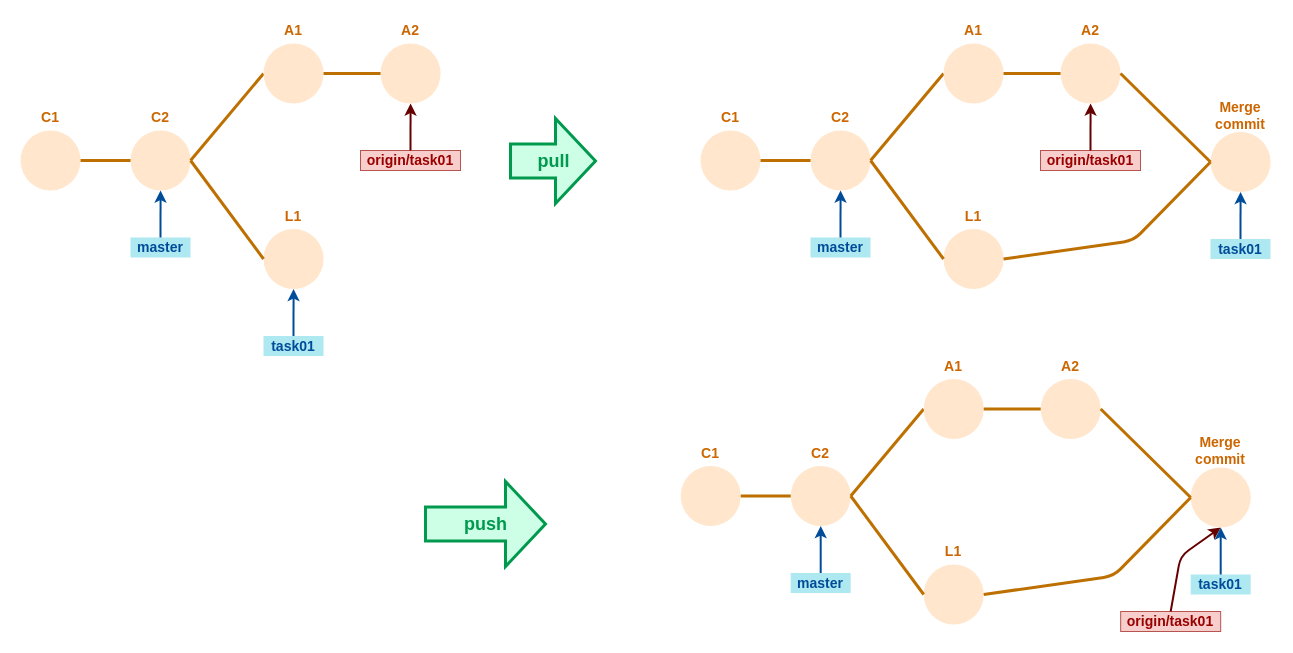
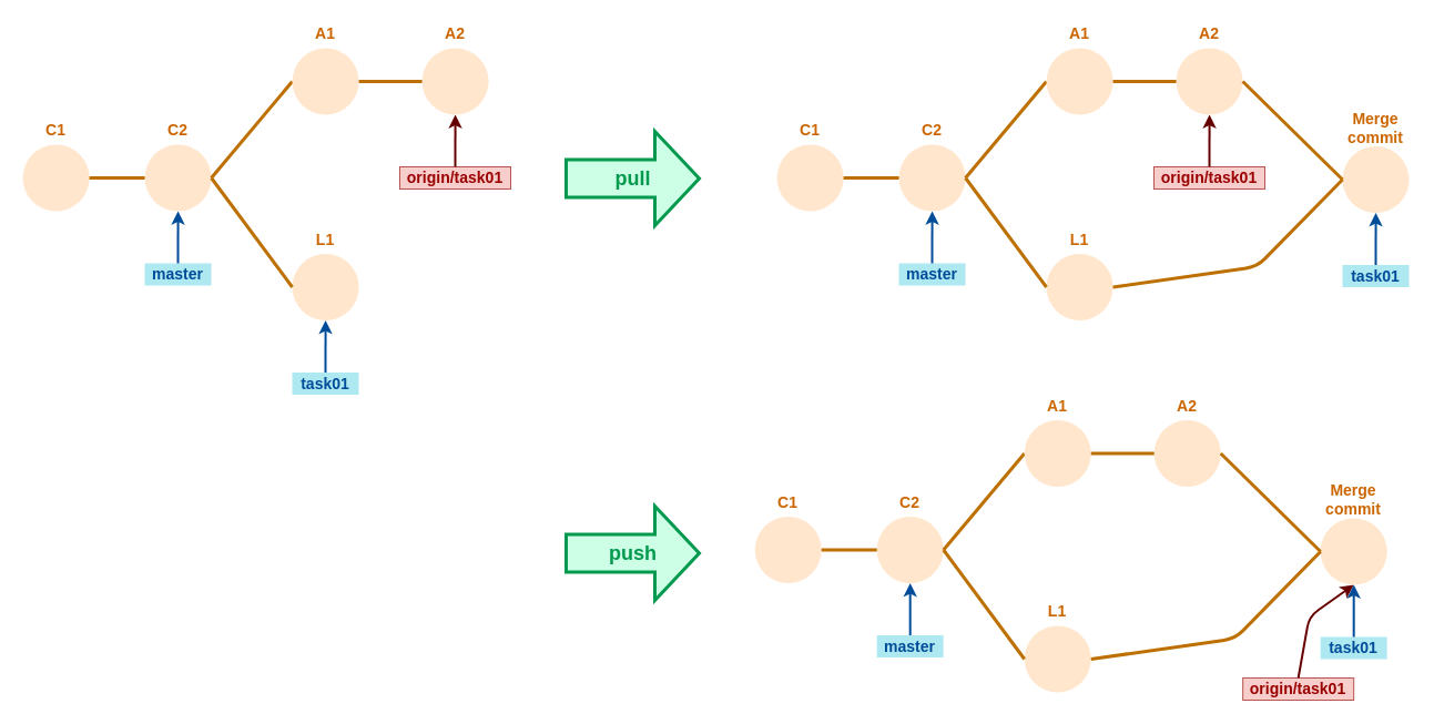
  <mxCell id="0" />
  <mxCell id="1" parent="0" />
  <mxCell id="2" value="" style="ellipse;whiteSpace=wrap;html=1;aspect=fixed;fillColor=#FFE6CC;strokeColor=none;" parent="1" vertex="1"><mxGeometry x="20.059" y="130" width="60" height="60" as="geometry" /></mxCell>
  <mxCell id="3" value="" style="ellipse;whiteSpace=wrap;html=1;aspect=fixed;fillColor=#FFE6CC;strokeColor=none;" parent="1" vertex="1"><mxGeometry x="130.059" y="130" width="60" height="60" as="geometry" /></mxCell>
  <mxCell id="4" value="" style="endArrow=none;html=1;entryX=1;entryY=0.5;entryDx=0;entryDy=0;exitX=0;exitY=0.5;exitDx=0;exitDy=0;endFill=0;fillColor=#f0a30a;strokeColor=#BD7000;strokeWidth=3;" parent="1" source="3" target="2" edge="1"><mxGeometry width="50" height="50" relative="1" as="geometry"><mxPoint x="20.059" y="280" as="sourcePoint" /><mxPoint x="70.059" y="230" as="targetPoint" /></mxGeometry></mxCell>
  <mxCell id="5" value="C1" style="text;html=1;strokeColor=none;fillColor=none;align=center;verticalAlign=middle;whiteSpace=wrap;rounded=0;fontStyle=1;fontSize=14;fontColor=#CC6600;" parent="1" vertex="1"><mxGeometry x="30.059" y="107" width="40" height="20" as="geometry" /></mxCell>
  <mxCell id="6" value="C2" style="text;html=1;strokeColor=none;fillColor=none;align=center;verticalAlign=middle;whiteSpace=wrap;rounded=0;fontStyle=1;fontSize=14;fontColor=#CC6600;" parent="1" vertex="1"><mxGeometry x="140.059" y="107" width="40" height="20" as="geometry" /></mxCell>
  <mxCell id="7" value="" style="endArrow=none;html=1;entryX=1;entryY=0.5;entryDx=0;entryDy=0;exitX=0.5;exitY=1;exitDx=0;exitDy=0;endFill=0;fillColor=#f0a30a;strokeColor=#BD7000;strokeWidth=3;" parent="1" source="11" edge="1"><mxGeometry width="50" height="50" relative="1" as="geometry"><mxPoint x="267.059" y="160" as="sourcePoint" /><mxPoint x="190.059" y="160" as="targetPoint" /></mxGeometry></mxCell>
  <mxCell id="8" value="master" style="text;html=1;strokeColor=none;fillColor=#AEE9F2;align=center;verticalAlign=middle;whiteSpace=wrap;rounded=0;fontStyle=1;fontSize=14;fontColor=#004C99;" parent="1" vertex="1"><mxGeometry x="130" y="237" width="60" height="20" as="geometry" /></mxCell>
  <mxCell id="9" value="" style="endArrow=classic;html=1;strokeColor=#004C99;fillColor=#FFB366;fontColor=#07733D;exitX=0.5;exitY=0;exitDx=0;exitDy=0;strokeWidth=2;entryX=0.5;entryY=1;entryDx=0;entryDy=0;" parent="1" source="8" target="3" edge="1"><mxGeometry width="50" height="50" relative="1" as="geometry"><mxPoint x="307" y="70" as="sourcePoint" /><mxPoint x="333" y="210" as="targetPoint" /></mxGeometry></mxCell>
  <mxCell id="10" value="origin/task01" style="text;html=1;strokeColor=#b85450;fillColor=#f8cecc;align=center;verticalAlign=middle;whiteSpace=wrap;rounded=0;fontStyle=1;fontSize=14;labelBorderColor=none;fontColor=#990000;" parent="1" vertex="1"><mxGeometry x="360" y="150" width="100" height="20" as="geometry" /></mxCell>
  <mxCell id="11" value="" style="ellipse;whiteSpace=wrap;html=1;aspect=fixed;fillColor=#FFE6CC;strokeColor=none;direction=south;" parent="1" vertex="1"><mxGeometry x="263.059" y="43" width="60" height="60" as="geometry" /></mxCell>
  <mxCell id="12" value="A1" style="text;html=1;strokeColor=none;fillColor=none;align=center;verticalAlign=middle;whiteSpace=wrap;rounded=0;fontStyle=1;fontSize=14;fontColor=#CC6600;" parent="1" vertex="1"><mxGeometry x="273.059" y="20" width="40" height="20" as="geometry" /></mxCell>
  <mxCell id="13" value="" style="endArrow=classic;html=1;strokeColor=#660000;fillColor=#FFB366;fontColor=#07733D;exitX=0.5;exitY=0;exitDx=0;exitDy=0;strokeWidth=2;entryX=0.5;entryY=1;entryDx=0;entryDy=0;" parent="1" source="10" target="14" edge="1"><mxGeometry width="50" height="50" relative="1" as="geometry"><mxPoint x="420" y="23" as="sourcePoint" /><mxPoint x="410.059" y="103" as="targetPoint" /></mxGeometry></mxCell>
  <mxCell id="14" value="" style="ellipse;whiteSpace=wrap;html=1;aspect=fixed;fillColor=#FFE6CC;strokeColor=none;" parent="1" vertex="1"><mxGeometry x="380.059" y="43" width="60" height="60" as="geometry" /></mxCell>
  <mxCell id="15" value="" style="endArrow=none;html=1;entryX=1;entryY=0.5;entryDx=0;entryDy=0;exitX=0;exitY=0.5;exitDx=0;exitDy=0;endFill=0;fillColor=#f0a30a;strokeColor=#BD7000;strokeWidth=3;" parent="1" source="14" edge="1"><mxGeometry width="50" height="50" relative="1" as="geometry"><mxPoint x="263.059" y="193" as="sourcePoint" /><mxPoint x="323.059" y="73" as="targetPoint" /></mxGeometry></mxCell>
  <mxCell id="16" value="A2" style="text;html=1;strokeColor=none;fillColor=none;align=center;verticalAlign=middle;whiteSpace=wrap;rounded=0;fontStyle=1;fontSize=14;fontColor=#CC6600;" parent="1" vertex="1"><mxGeometry x="390.059" y="20" width="40" height="20" as="geometry" /></mxCell>
  <mxCell id="17" value="" style="ellipse;whiteSpace=wrap;html=1;aspect=fixed;fillColor=#FFE6CC;strokeColor=none;direction=south;" vertex="1" parent="1"><mxGeometry x="263.059" y="228.5" width="60" height="60" as="geometry" /></mxCell>
  <mxCell id="18" value="L1" style="text;html=1;strokeColor=none;fillColor=none;align=center;verticalAlign=middle;whiteSpace=wrap;rounded=0;fontStyle=1;fontSize=14;fontColor=#CC6600;" vertex="1" parent="1"><mxGeometry x="273.059" y="205.5" width="40" height="20" as="geometry" /></mxCell>
  <mxCell id="19" value="" style="endArrow=none;html=1;entryX=1;entryY=0.5;entryDx=0;entryDy=0;exitX=0.5;exitY=1;exitDx=0;exitDy=0;endFill=0;fillColor=#f0a30a;strokeColor=#BD7000;strokeWidth=3;" edge="1" parent="1" source="17" target="3"><mxGeometry width="50" height="50" relative="1" as="geometry"><mxPoint x="273.059" y="105" as="sourcePoint" /><mxPoint x="200.059" y="170" as="targetPoint" /></mxGeometry></mxCell>
  <mxCell id="20" value="task01" style="text;html=1;strokeColor=none;fillColor=#AEE9F2;align=center;verticalAlign=middle;whiteSpace=wrap;rounded=0;fontStyle=1;fontSize=14;fontColor=#004C99;" vertex="1" parent="1"><mxGeometry x="263" y="335.5" width="60" height="20" as="geometry" /></mxCell>
  <mxCell id="21" value="" style="endArrow=classic;html=1;strokeColor=#004C99;fillColor=#FFB366;fontColor=#07733D;exitX=0.5;exitY=0;exitDx=0;exitDy=0;strokeWidth=2;entryX=0.5;entryY=1;entryDx=0;entryDy=0;" edge="1" parent="1" source="20"><mxGeometry width="50" height="50" relative="1" as="geometry"><mxPoint x="440" y="168.5" as="sourcePoint" /><mxPoint x="293.059" y="288.5" as="targetPoint" /></mxGeometry></mxCell>
- <mxCell id="22" value="&lt;font style=&quot;font-size: 18px&quot; color=&quot;#00994d&quot;&gt;&lt;b&gt;pull&lt;/b&gt;&lt;/font&gt;" style="html=1;shadow=0;dashed=0;align=center;verticalAlign=middle;shape=mxgraph.arrows2.arrow;dy=0.6;dx=40;notch=0;fontColor=#990000;strokeWidth=3;strokeColor=#00994D;fillColor=#CCFFE6;" vertex="1" parent="1"><mxGeometry x="510" y="118" width="85" height="85" as="geometry" /></mxCell>
+ <mxCell id="22" value="&lt;font style=&quot;font-size: 18px&quot; color=&quot;#00994d&quot;&gt;&lt;b&gt;pull&lt;/b&gt;&lt;/font&gt;" style="html=1;shadow=0;dashed=0;align=center;verticalAlign=middle;shape=mxgraph.arrows2.arrow;dy=0.6;dx=40;notch=0;fontColor=#990000;strokeWidth=3;strokeColor=#00994D;fillColor=#CCFFE6;" vertex="1" parent="1"><mxGeometry x="510" y="118" width="120" height="85" as="geometry" /></mxCell>
  <mxCell id="23" value="" style="ellipse;whiteSpace=wrap;html=1;aspect=fixed;fillColor=#FFE6CC;strokeColor=none;" vertex="1" parent="1"><mxGeometry x="700.059" y="130" width="60" height="60" as="geometry" /></mxCell>
  <mxCell id="24" value="" style="ellipse;whiteSpace=wrap;html=1;aspect=fixed;fillColor=#FFE6CC;strokeColor=none;" vertex="1" parent="1"><mxGeometry x="810.059" y="130" width="60" height="60" as="geometry" /></mxCell>
  <mxCell id="25" value="" style="endArrow=none;html=1;entryX=1;entryY=0.5;entryDx=0;entryDy=0;exitX=0;exitY=0.5;exitDx=0;exitDy=0;endFill=0;fillColor=#f0a30a;strokeColor=#BD7000;strokeWidth=3;" edge="1" parent="1" source="24" target="23"><mxGeometry width="50" height="50" relative="1" as="geometry"><mxPoint x="700.059" y="280" as="sourcePoint" /><mxPoint x="750.059" y="230" as="targetPoint" /></mxGeometry></mxCell>
  <mxCell id="26" value="C1" style="text;html=1;strokeColor=none;fillColor=none;align=center;verticalAlign=middle;whiteSpace=wrap;rounded=0;fontStyle=1;fontSize=14;fontColor=#CC6600;" vertex="1" parent="1"><mxGeometry x="710.059" y="107" width="40" height="20" as="geometry" /></mxCell>
  <mxCell id="27" value="C2" style="text;html=1;strokeColor=none;fillColor=none;align=center;verticalAlign=middle;whiteSpace=wrap;rounded=0;fontStyle=1;fontSize=14;fontColor=#CC6600;" vertex="1" parent="1"><mxGeometry x="820.059" y="107" width="40" height="20" as="geometry" /></mxCell>
  <mxCell id="28" value="" style="endArrow=none;html=1;entryX=1;entryY=0.5;entryDx=0;entryDy=0;exitX=0.5;exitY=1;exitDx=0;exitDy=0;endFill=0;fillColor=#f0a30a;strokeColor=#BD7000;strokeWidth=3;" edge="1" parent="1" source="32"><mxGeometry width="50" height="50" relative="1" as="geometry"><mxPoint x="947.059" y="160" as="sourcePoint" /><mxPoint x="870.059" y="160" as="targetPoint" /></mxGeometry></mxCell>
  <mxCell id="29" value="master" style="text;html=1;strokeColor=none;fillColor=#AEE9F2;align=center;verticalAlign=middle;whiteSpace=wrap;rounded=0;fontStyle=1;fontSize=14;fontColor=#004C99;" vertex="1" parent="1"><mxGeometry x="810" y="237" width="60" height="20" as="geometry" /></mxCell>
  <mxCell id="30" value="" style="endArrow=classic;html=1;strokeColor=#004C99;fillColor=#FFB366;fontColor=#07733D;exitX=0.5;exitY=0;exitDx=0;exitDy=0;strokeWidth=2;entryX=0.5;entryY=1;entryDx=0;entryDy=0;" edge="1" parent="1" source="29" target="24"><mxGeometry width="50" height="50" relative="1" as="geometry"><mxPoint x="987" y="70" as="sourcePoint" /><mxPoint x="1013" y="210" as="targetPoint" /></mxGeometry></mxCell>
  <mxCell id="31" value="origin/task01" style="text;html=1;strokeColor=#b85450;fillColor=#f8cecc;align=center;verticalAlign=middle;whiteSpace=wrap;rounded=0;fontStyle=1;fontSize=14;labelBorderColor=none;fontColor=#990000;" vertex="1" parent="1"><mxGeometry x="1040" y="150" width="100" height="20" as="geometry" /></mxCell>
  <mxCell id="32" value="" style="ellipse;whiteSpace=wrap;html=1;aspect=fixed;fillColor=#FFE6CC;strokeColor=none;direction=south;" vertex="1" parent="1"><mxGeometry x="943.059" y="43" width="60" height="60" as="geometry" /></mxCell>
  <mxCell id="33" value="A1" style="text;html=1;strokeColor=none;fillColor=none;align=center;verticalAlign=middle;whiteSpace=wrap;rounded=0;fontStyle=1;fontSize=14;fontColor=#CC6600;" vertex="1" parent="1"><mxGeometry x="953.059" y="20" width="40" height="20" as="geometry" /></mxCell>
  <mxCell id="34" value="" style="endArrow=classic;html=1;strokeColor=#660000;fillColor=#FFB366;fontColor=#07733D;exitX=0.5;exitY=0;exitDx=0;exitDy=0;strokeWidth=2;entryX=0.5;entryY=1;entryDx=0;entryDy=0;" edge="1" parent="1" source="31" target="35"><mxGeometry width="50" height="50" relative="1" as="geometry"><mxPoint x="1100" y="23" as="sourcePoint" /><mxPoint x="1090.059" y="103" as="targetPoint" /></mxGeometry></mxCell>
  <mxCell id="35" value="" style="ellipse;whiteSpace=wrap;html=1;aspect=fixed;fillColor=#FFE6CC;strokeColor=none;" vertex="1" parent="1"><mxGeometry x="1060.059" y="43" width="60" height="60" as="geometry" /></mxCell>
  <mxCell id="36" value="" style="endArrow=none;html=1;entryX=1;entryY=0.5;entryDx=0;entryDy=0;exitX=0;exitY=0.5;exitDx=0;exitDy=0;endFill=0;fillColor=#f0a30a;strokeColor=#BD7000;strokeWidth=3;" edge="1" parent="1" source="35"><mxGeometry width="50" height="50" relative="1" as="geometry"><mxPoint x="943.059" y="193" as="sourcePoint" /><mxPoint x="1003.059" y="73" as="targetPoint" /></mxGeometry></mxCell>
  <mxCell id="37" value="A2" style="text;html=1;strokeColor=none;fillColor=none;align=center;verticalAlign=middle;whiteSpace=wrap;rounded=0;fontStyle=1;fontSize=14;fontColor=#CC6600;" vertex="1" parent="1"><mxGeometry x="1070.059" y="20" width="40" height="20" as="geometry" /></mxCell>
  <mxCell id="38" value="" style="ellipse;whiteSpace=wrap;html=1;aspect=fixed;fillColor=#FFE6CC;strokeColor=none;direction=south;" vertex="1" parent="1"><mxGeometry x="943.059" y="228.5" width="60" height="60" as="geometry" /></mxCell>
  <mxCell id="39" value="L1" style="text;html=1;strokeColor=none;fillColor=none;align=center;verticalAlign=middle;whiteSpace=wrap;rounded=0;fontStyle=1;fontSize=14;fontColor=#CC6600;" vertex="1" parent="1"><mxGeometry x="953.059" y="205.5" width="40" height="20" as="geometry" /></mxCell>
  <mxCell id="40" value="" style="endArrow=none;html=1;entryX=1;entryY=0.5;entryDx=0;entryDy=0;exitX=0.5;exitY=1;exitDx=0;exitDy=0;endFill=0;fillColor=#f0a30a;strokeColor=#BD7000;strokeWidth=3;" edge="1" parent="1" source="38" target="24"><mxGeometry width="50" height="50" relative="1" as="geometry"><mxPoint x="953.059" y="105" as="sourcePoint" /><mxPoint x="880.059" y="170" as="targetPoint" /></mxGeometry></mxCell>
  <mxCell id="41" value="task01" style="text;html=1;strokeColor=none;fillColor=#AEE9F2;align=center;verticalAlign=middle;whiteSpace=wrap;rounded=0;fontStyle=1;fontSize=14;fontColor=#004C99;" vertex="1" parent="1"><mxGeometry x="1210" y="238.5" width="60" height="20" as="geometry" /></mxCell>
  <mxCell id="42" value="" style="endArrow=classic;html=1;strokeColor=#004C99;fillColor=#FFB366;fontColor=#07733D;exitX=0.5;exitY=0;exitDx=0;exitDy=0;strokeWidth=2;entryX=0.5;entryY=1;entryDx=0;entryDy=0;" edge="1" parent="1" source="41" target="43"><mxGeometry width="50" height="50" relative="1" as="geometry"><mxPoint x="1387" y="71.5" as="sourcePoint" /><mxPoint x="1290" y="220" as="targetPoint" /></mxGeometry></mxCell>
  <mxCell id="43" value="" style="ellipse;whiteSpace=wrap;html=1;aspect=fixed;fillColor=#FFE6CC;strokeColor=none;" vertex="1" parent="1"><mxGeometry x="1210.059" y="131.5" width="60" height="60" as="geometry" /></mxCell>
  <mxCell id="44" value="Merge&lt;br&gt;commit" style="text;html=1;strokeColor=none;fillColor=none;align=center;verticalAlign=middle;whiteSpace=wrap;rounded=0;fontStyle=1;fontSize=14;fontColor=#CC6600;" vertex="1" parent="1"><mxGeometry x="1220" y="100" width="40" height="29" as="geometry" /></mxCell>
  <mxCell id="45" value="" style="endArrow=none;html=1;entryX=1;entryY=0.5;entryDx=0;entryDy=0;endFill=0;fillColor=#f0a30a;strokeColor=#BD7000;strokeWidth=3;exitX=0;exitY=0.5;exitDx=0;exitDy=0;" edge="1" parent="1" source="43" target="35"><mxGeometry width="50" height="50" relative="1" as="geometry"><mxPoint x="1070.059" y="83" as="sourcePoint" /><mxPoint x="993.059" y="83" as="targetPoint" /></mxGeometry></mxCell>
  <mxCell id="46" value="" style="endArrow=none;html=1;entryX=0.5;entryY=0;entryDx=0;entryDy=0;exitX=0;exitY=0.5;exitDx=0;exitDy=0;endFill=0;fillColor=#f0a30a;strokeColor=#BD7000;strokeWidth=3;" edge="1" parent="1" source="43" target="38"><mxGeometry width="50" height="50" relative="1" as="geometry"><mxPoint x="953.059" y="268.5" as="sourcePoint" /><mxPoint x="880.059" y="170" as="targetPoint" /><Array as="points"><mxPoint x="1133" y="240" /></Array></mxGeometry></mxCell>
- <mxCell id="47" value="&lt;font style=&quot;font-size: 18px&quot; color=&quot;#00994d&quot;&gt;&lt;b&gt;push&lt;/b&gt;&lt;/font&gt;" style="html=1;shadow=0;dashed=0;align=center;verticalAlign=middle;shape=mxgraph.arrows2.arrow;dy=0.6;dx=40;notch=0;fontColor=#990000;strokeWidth=3;strokeColor=#00994D;fillColor=#CCFFE6;" vertex="1" parent="1"><mxGeometry x="425" y="481" width="120" height="85" as="geometry" /></mxCell>
+ <mxCell id="47" value="&lt;font style=&quot;font-size: 18px&quot; color=&quot;#00994d&quot;&gt;&lt;b&gt;push&lt;/b&gt;&lt;/font&gt;" style="html=1;shadow=0;dashed=0;align=center;verticalAlign=middle;shape=mxgraph.arrows2.arrow;dy=0.6;dx=40;notch=0;fontColor=#990000;strokeWidth=3;strokeColor=#00994D;fillColor=#CCFFE6;" vertex="1" parent="1"><mxGeometry x="510" y="456" width="120" height="85" as="geometry" /></mxCell>
  <mxCell id="48" value="" style="ellipse;whiteSpace=wrap;html=1;aspect=fixed;fillColor=#FFE6CC;strokeColor=none;" vertex="1" parent="1"><mxGeometry x="680.225" y="465.5" width="60" height="60" as="geometry" /></mxCell>
  <mxCell id="49" value="" style="ellipse;whiteSpace=wrap;html=1;aspect=fixed;fillColor=#FFE6CC;strokeColor=none;" vertex="1" parent="1"><mxGeometry x="790.225" y="465.5" width="60" height="60" as="geometry" /></mxCell>
  <mxCell id="50" value="" style="endArrow=none;html=1;entryX=1;entryY=0.5;entryDx=0;entryDy=0;exitX=0;exitY=0.5;exitDx=0;exitDy=0;endFill=0;fillColor=#f0a30a;strokeColor=#BD7000;strokeWidth=3;" edge="1" parent="1" source="49" target="48"><mxGeometry width="50" height="50" relative="1" as="geometry"><mxPoint x="680.225" y="615.5" as="sourcePoint" /><mxPoint x="730.225" y="565.5" as="targetPoint" /></mxGeometry></mxCell>
  <mxCell id="51" value="C1" style="text;html=1;strokeColor=none;fillColor=none;align=center;verticalAlign=middle;whiteSpace=wrap;rounded=0;fontStyle=1;fontSize=14;fontColor=#CC6600;" vertex="1" parent="1"><mxGeometry x="690.225" y="442.5" width="40" height="20" as="geometry" /></mxCell>
  <mxCell id="52" value="C2" style="text;html=1;strokeColor=none;fillColor=none;align=center;verticalAlign=middle;whiteSpace=wrap;rounded=0;fontStyle=1;fontSize=14;fontColor=#CC6600;" vertex="1" parent="1"><mxGeometry x="800.225" y="442.5" width="40" height="20" as="geometry" /></mxCell>
  <mxCell id="53" value="" style="endArrow=none;html=1;entryX=1;entryY=0.5;entryDx=0;entryDy=0;exitX=0.5;exitY=1;exitDx=0;exitDy=0;endFill=0;fillColor=#f0a30a;strokeColor=#BD7000;strokeWidth=3;" edge="1" parent="1" source="57"><mxGeometry width="50" height="50" relative="1" as="geometry"><mxPoint x="927.225" y="495.5" as="sourcePoint" /><mxPoint x="850.225" y="495.5" as="targetPoint" /></mxGeometry></mxCell>
  <mxCell id="54" value="master" style="text;html=1;strokeColor=none;fillColor=#AEE9F2;align=center;verticalAlign=middle;whiteSpace=wrap;rounded=0;fontStyle=1;fontSize=14;fontColor=#004C99;" vertex="1" parent="1"><mxGeometry x="790.167" y="572.5" width="60" height="20" as="geometry" /></mxCell>
  <mxCell id="55" value="" style="endArrow=classic;html=1;strokeColor=#004C99;fillColor=#FFB366;fontColor=#07733D;exitX=0.5;exitY=0;exitDx=0;exitDy=0;strokeWidth=2;entryX=0.5;entryY=1;entryDx=0;entryDy=0;" edge="1" parent="1" source="54" target="49"><mxGeometry width="50" height="50" relative="1" as="geometry"><mxPoint x="967.167" y="405.5" as="sourcePoint" /><mxPoint x="993.167" y="545.5" as="targetPoint" /></mxGeometry></mxCell>
  <mxCell id="56" value="origin/task01" style="text;html=1;strokeColor=#b85450;fillColor=#f8cecc;align=center;verticalAlign=middle;whiteSpace=wrap;rounded=0;fontStyle=1;fontSize=14;labelBorderColor=none;fontColor=#990000;" vertex="1" parent="1"><mxGeometry x="1120.167" y="611" width="100" height="20" as="geometry" /></mxCell>
  <mxCell id="57" value="" style="ellipse;whiteSpace=wrap;html=1;aspect=fixed;fillColor=#FFE6CC;strokeColor=none;direction=south;" vertex="1" parent="1"><mxGeometry x="923.225" y="378.5" width="60" height="60" as="geometry" /></mxCell>
  <mxCell id="58" value="A1" style="text;html=1;strokeColor=none;fillColor=none;align=center;verticalAlign=middle;whiteSpace=wrap;rounded=0;fontStyle=1;fontSize=14;fontColor=#CC6600;" vertex="1" parent="1"><mxGeometry x="933.225" y="355.5" width="40" height="20" as="geometry" /></mxCell>
  <mxCell id="59" value="" style="endArrow=classic;html=1;strokeColor=#660000;fillColor=#FFB366;fontColor=#07733D;exitX=0.5;exitY=0;exitDx=0;exitDy=0;strokeWidth=2;entryX=0.5;entryY=1;entryDx=0;entryDy=0;" edge="1" parent="1" source="56" target="68"><mxGeometry width="50" height="50" relative="1" as="geometry"><mxPoint x="1180.167" y="484" as="sourcePoint" /><mxPoint x="1170.225" y="564" as="targetPoint" /><Array as="points"><mxPoint x="1180" y="555.5" /></Array></mxGeometry></mxCell>
  <mxCell id="60" value="" style="ellipse;whiteSpace=wrap;html=1;aspect=fixed;fillColor=#FFE6CC;strokeColor=none;" vertex="1" parent="1"><mxGeometry x="1040.225" y="378.5" width="60" height="60" as="geometry" /></mxCell>
  <mxCell id="61" value="" style="endArrow=none;html=1;entryX=1;entryY=0.5;entryDx=0;entryDy=0;exitX=0;exitY=0.5;exitDx=0;exitDy=0;endFill=0;fillColor=#f0a30a;strokeColor=#BD7000;strokeWidth=3;" edge="1" parent="1" source="60"><mxGeometry width="50" height="50" relative="1" as="geometry"><mxPoint x="923.225" y="528.5" as="sourcePoint" /><mxPoint x="983.225" y="408.5" as="targetPoint" /></mxGeometry></mxCell>
  <mxCell id="62" value="A2" style="text;html=1;strokeColor=none;fillColor=none;align=center;verticalAlign=middle;whiteSpace=wrap;rounded=0;fontStyle=1;fontSize=14;fontColor=#CC6600;" vertex="1" parent="1"><mxGeometry x="1050.225" y="355.5" width="40" height="20" as="geometry" /></mxCell>
  <mxCell id="63" value="" style="ellipse;whiteSpace=wrap;html=1;aspect=fixed;fillColor=#FFE6CC;strokeColor=none;direction=south;" vertex="1" parent="1"><mxGeometry x="923.225" y="564" width="60" height="60" as="geometry" /></mxCell>
  <mxCell id="64" value="L1" style="text;html=1;strokeColor=none;fillColor=none;align=center;verticalAlign=middle;whiteSpace=wrap;rounded=0;fontStyle=1;fontSize=14;fontColor=#CC6600;" vertex="1" parent="1"><mxGeometry x="933.225" y="541" width="40" height="20" as="geometry" /></mxCell>
  <mxCell id="65" value="" style="endArrow=none;html=1;entryX=1;entryY=0.5;entryDx=0;entryDy=0;exitX=0.5;exitY=1;exitDx=0;exitDy=0;endFill=0;fillColor=#f0a30a;strokeColor=#BD7000;strokeWidth=3;" edge="1" parent="1" source="63" target="49"><mxGeometry width="50" height="50" relative="1" as="geometry"><mxPoint x="933.225" y="440.5" as="sourcePoint" /><mxPoint x="860.225" y="505.5" as="targetPoint" /></mxGeometry></mxCell>
  <mxCell id="66" value="task01" style="text;html=1;strokeColor=none;fillColor=#AEE9F2;align=center;verticalAlign=middle;whiteSpace=wrap;rounded=0;fontStyle=1;fontSize=14;fontColor=#004C99;" vertex="1" parent="1"><mxGeometry x="1190.167" y="574" width="60" height="20" as="geometry" /></mxCell>
  <mxCell id="67" value="" style="endArrow=classic;html=1;strokeColor=#004C99;fillColor=#FFB366;fontColor=#07733D;exitX=0.5;exitY=0;exitDx=0;exitDy=0;strokeWidth=2;entryX=0.5;entryY=1;entryDx=0;entryDy=0;" edge="1" parent="1" source="66" target="68"><mxGeometry width="50" height="50" relative="1" as="geometry"><mxPoint x="1367.167" y="407" as="sourcePoint" /><mxPoint x="1270.167" y="555.5" as="targetPoint" /></mxGeometry></mxCell>
  <mxCell id="68" value="" style="ellipse;whiteSpace=wrap;html=1;aspect=fixed;fillColor=#FFE6CC;strokeColor=none;" vertex="1" parent="1"><mxGeometry x="1190.225" y="467" width="60" height="60" as="geometry" /></mxCell>
  <mxCell id="69" value="Merge&lt;br&gt;commit" style="text;html=1;strokeColor=none;fillColor=none;align=center;verticalAlign=middle;whiteSpace=wrap;rounded=0;fontStyle=1;fontSize=14;fontColor=#CC6600;" vertex="1" parent="1"><mxGeometry x="1200.167" y="435.5" width="40" height="29" as="geometry" /></mxCell>
  <mxCell id="70" value="" style="endArrow=none;html=1;entryX=1;entryY=0.5;entryDx=0;entryDy=0;endFill=0;fillColor=#f0a30a;strokeColor=#BD7000;strokeWidth=3;exitX=0;exitY=0.5;exitDx=0;exitDy=0;" edge="1" parent="1" source="68" target="60"><mxGeometry width="50" height="50" relative="1" as="geometry"><mxPoint x="1050.225" y="418.5" as="sourcePoint" /><mxPoint x="973.225" y="418.5" as="targetPoint" /></mxGeometry></mxCell>
  <mxCell id="71" value="" style="endArrow=none;html=1;entryX=0.5;entryY=0;entryDx=0;entryDy=0;exitX=0;exitY=0.5;exitDx=0;exitDy=0;endFill=0;fillColor=#f0a30a;strokeColor=#BD7000;strokeWidth=3;" edge="1" parent="1" source="68" target="63"><mxGeometry width="50" height="50" relative="1" as="geometry"><mxPoint x="933.225" y="604" as="sourcePoint" /><mxPoint x="860.225" y="505.5" as="targetPoint" /><Array as="points"><mxPoint x="1113.167" y="575.5" /></Array></mxGeometry></mxCell>
